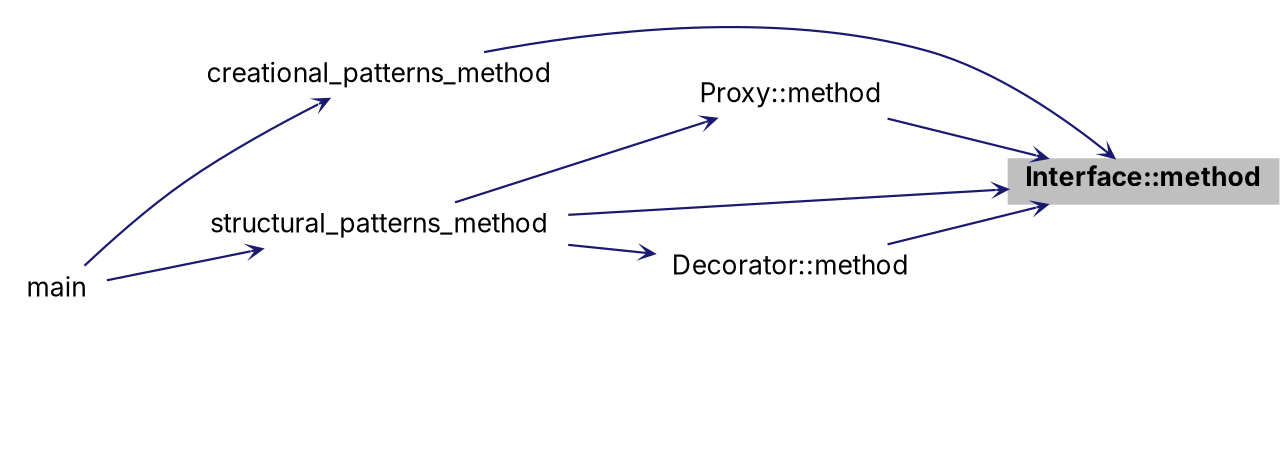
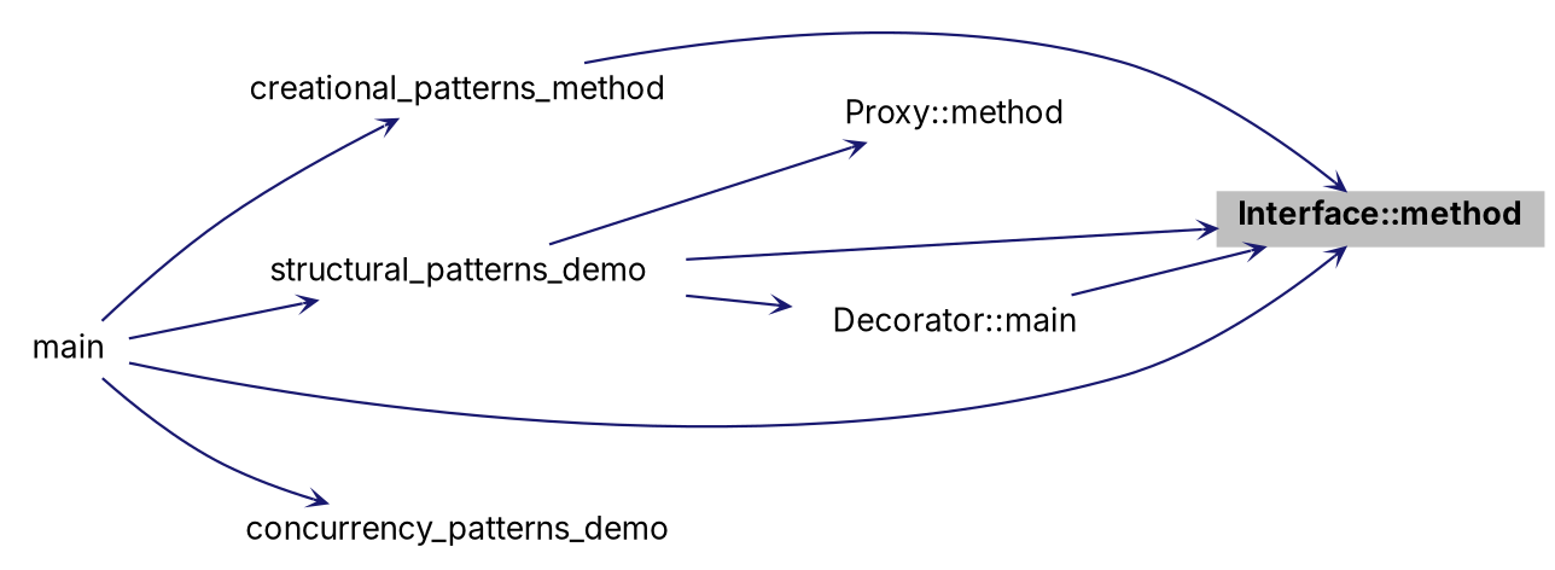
  digraph {
    fontname=Inter
    rankdir=RL
    node [color=black fontname=Inter fontsize=12 shape=plaintext]
    edge [arrowhead=open arrowsize=0.5 arrowtail=open color=midnightblue dir=back fontname=Inter fontsize=15 labelfontsize=15 style=solid]
    n1 [fillcolor=grey75 fontcolor=black height=0.2 label=<<b>Interface::method</b>> style=filled width=0.4]
    n2 [height=0.2 label=creational_patterns_method width=0.4]
    n3 [height=0.2 label="Proxy::method" width=0.4]
-   n4 [height=0.2 label=structural_patterns_method width=0.4]
-   n5 [height=0.2 label="Decorator::method" width=0.4]
+   n4 [height=0.2 label=structural_patterns_demo width=0.4]
+   n5 [height=0.2 label="Decorator::main" width=0.4]
    n6 [height=0.2 label=main width=0.4]
+   n7 [height=0.2 label=concurrency_patterns_demo width=0.4]
    n1 -> n2
-   n1 -> n3
+   n1 -> n6
    n1 -> n4
    n1 -> n5
    n2 -> n6
    n3 -> n4
    n4 -> n6
    n5 -> n4
+   n7 -> n6
  }
